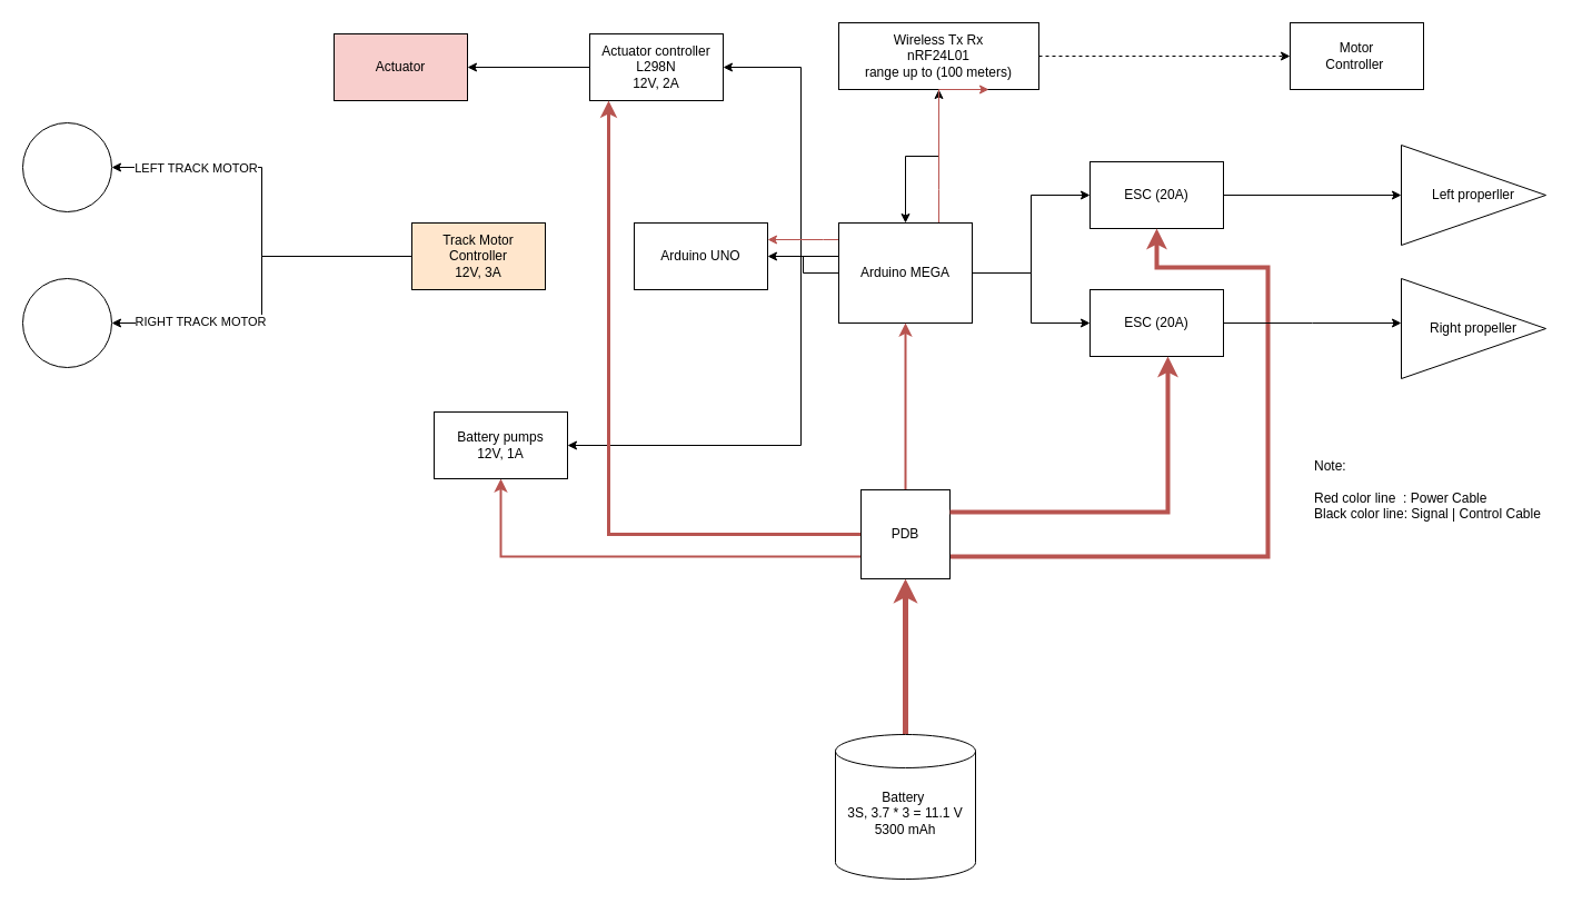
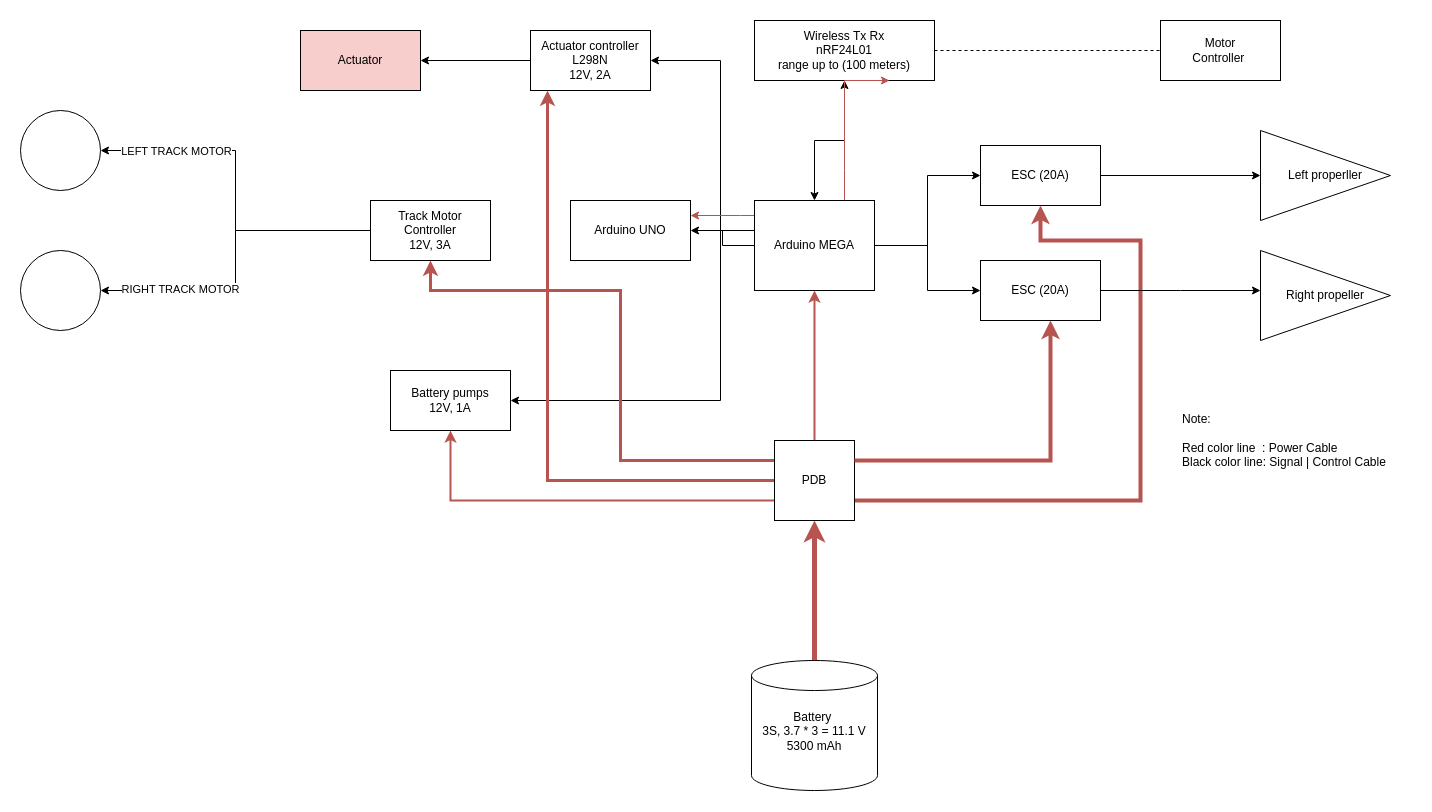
  <mxCell id="0" />
  <mxCell id="1" parent="0" />
  <mxCell id="2" style="edgeStyle=orthogonalEdgeStyle;rounded=0;orthogonalLoop=1;jettySize=auto;html=1;entryX=0.5;entryY=0;entryDx=0;entryDy=0;startArrow=classic;startFill=1;" parent="1" source="3" target="11" edge="1"><mxGeometry relative="1" as="geometry" /></mxCell>
  <mxCell id="3" value="Wireless Tx Rx&lt;div&gt;nRF24L01 &lt;br&gt;range up to (100 meters)&lt;/div&gt;" style="rounded=0;whiteSpace=wrap;html=1;" parent="1" vertex="1"><mxGeometry x="754" y="20" width="180" height="60" as="geometry" /></mxCell>
  <mxCell id="4" value="Motor&lt;br&gt;Controller&amp;nbsp;" style="rounded=0;whiteSpace=wrap;html=1;" parent="1" vertex="1"><mxGeometry x="1160" y="20" width="120" height="60" as="geometry" /></mxCell>
  <mxCell id="5" style="edgeStyle=orthogonalEdgeStyle;rounded=0;orthogonalLoop=1;jettySize=auto;html=1;entryX=1;entryY=0.5;entryDx=0;entryDy=0;" parent="1" source="11" target="22" edge="1"><mxGeometry relative="1" as="geometry"><Array as="points"><mxPoint x="720" y="230" /><mxPoint x="720" y="60" /></Array></mxGeometry></mxCell>
  <mxCell id="6" style="edgeStyle=orthogonalEdgeStyle;rounded=0;orthogonalLoop=1;jettySize=auto;html=1;entryX=0;entryY=0.5;entryDx=0;entryDy=0;" parent="1" source="11" target="25" edge="1"><mxGeometry relative="1" as="geometry" /></mxCell>
  <mxCell id="7" style="edgeStyle=orthogonalEdgeStyle;rounded=0;orthogonalLoop=1;jettySize=auto;html=1;entryX=0;entryY=0.5;entryDx=0;entryDy=0;" parent="1" source="11" target="35" edge="1"><mxGeometry relative="1" as="geometry" /></mxCell>
  <mxCell id="8" style="edgeStyle=orthogonalEdgeStyle;rounded=0;orthogonalLoop=1;jettySize=auto;html=1;entryX=1;entryY=0.5;entryDx=0;entryDy=0;" parent="1" source="11" target="37" edge="1"><mxGeometry relative="1" as="geometry"><Array as="points"><mxPoint x="720" y="230" /><mxPoint x="720" y="400" /></Array></mxGeometry></mxCell>
  <mxCell id="9" style="edgeStyle=orthogonalEdgeStyle;rounded=0;orthogonalLoop=1;jettySize=auto;html=1;entryX=0.75;entryY=1;entryDx=0;entryDy=0;fillColor=#f8cecc;strokeColor=#b85450;" parent="1" source="11" target="3" edge="1"><mxGeometry relative="1" as="geometry"><Array as="points"><mxPoint x="844" y="170" /><mxPoint x="844" y="170" /></Array></mxGeometry></mxCell>
  <mxCell id="10" style="edgeStyle=orthogonalEdgeStyle;rounded=0;orthogonalLoop=1;jettySize=auto;html=1;entryX=1;entryY=0.25;entryDx=0;entryDy=0;fillColor=#f8cecc;strokeColor=#b85450;" edge="1" parent="1" source="11" target="41"><mxGeometry relative="1" as="geometry"><Array as="points"><mxPoint x="740" y="215" /><mxPoint x="740" y="215" /></Array></mxGeometry></mxCell>
  <mxCell id="11" value="Arduino MEGA" style="whiteSpace=wrap;html=1;" parent="1" vertex="1"><mxGeometry x="754" y="200" width="120" height="90" as="geometry" /></mxCell>
  <mxCell id="12" value="Left properller" style="triangle;whiteSpace=wrap;html=1;align=center;" parent="1" vertex="1"><mxGeometry x="1260" y="130" width="130" height="90" as="geometry" /></mxCell>
- <mxCell id="13" value="" style="endArrow=classic;dashed=1;html=1;rounded=0;entryX=0;entryY=0.5;entryDx=0;entryDy=0;exitX=1;exitY=0.5;exitDx=0;exitDy=0;" parent="1" source="3" target="4" edge="1"><mxGeometry width="50" height="50" relative="1" as="geometry"><mxPoint x="850" y="110" as="sourcePoint" /><mxPoint x="900" y="60" as="targetPoint" /></mxGeometry></mxCell>
+ <mxCell id="13" value="" style="endArrow=none;dashed=1;html=1;rounded=0;entryX=0;entryY=0.5;entryDx=0;entryDy=0;exitX=1;exitY=0.5;exitDx=0;exitDy=0;" parent="1" source="3" target="4" edge="1"><mxGeometry width="50" height="50" relative="1" as="geometry"><mxPoint x="850" y="110" as="sourcePoint" /><mxPoint x="900" y="60" as="targetPoint" /></mxGeometry></mxCell>
  <mxCell id="14" style="edgeStyle=orthogonalEdgeStyle;rounded=0;orthogonalLoop=1;jettySize=auto;html=1;entryX=0.5;entryY=1;entryDx=0;entryDy=0;strokeWidth=5;fillColor=#f8cecc;strokeColor=#b85450;" parent="1" source="15" target="33" edge="1"><mxGeometry relative="1" as="geometry" /></mxCell>
  <mxCell id="15" value="Battery&amp;nbsp;&lt;br&gt;3S, 3.7 * 3 = 11.1 V&lt;div&gt;5300 mAh&lt;br&gt;&lt;div&gt;&lt;br&gt;&lt;/div&gt;&lt;/div&gt;" style="shape=cylinder3;whiteSpace=wrap;html=1;boundedLbl=1;backgroundOutline=1;size=15;" parent="1" vertex="1"><mxGeometry x="751" y="660" width="126" height="130" as="geometry" /></mxCell>
  <mxCell id="16" style="edgeStyle=orthogonalEdgeStyle;rounded=0;orthogonalLoop=1;jettySize=auto;html=1;entryX=1;entryY=0.5;entryDx=0;entryDy=0;" edge="1" parent="1" source="20" target="26"><mxGeometry relative="1" as="geometry" /></mxCell>
  <mxCell id="17" value="LEFT TRACK MOTOR" style="edgeLabel;html=1;align=center;verticalAlign=middle;resizable=0;points=[];" vertex="1" connectable="0" parent="16"><mxGeometry x="0.571" relative="1" as="geometry"><mxPoint as="offset" /></mxGeometry></mxCell>
  <mxCell id="18" style="edgeStyle=orthogonalEdgeStyle;rounded=0;orthogonalLoop=1;jettySize=auto;html=1;entryX=1;entryY=0.5;entryDx=0;entryDy=0;" edge="1" parent="1" source="20" target="27"><mxGeometry relative="1" as="geometry" /></mxCell>
  <mxCell id="19" value="RIGHT TRACK MOTOR" style="edgeLabel;html=1;align=center;verticalAlign=middle;resizable=0;points=[];" vertex="1" connectable="0" parent="18"><mxGeometry x="0.521" y="-2" relative="1" as="geometry"><mxPoint as="offset" /></mxGeometry></mxCell>
- <mxCell id="20" value="Track Motor Controller&lt;br&gt;12V, 3A" style="whiteSpace=wrap;html=1;fillColor=#ffe6cc;" parent="1" vertex="1"><mxGeometry x="370" y="200" width="120" height="60" as="geometry" /></mxCell>
+ <mxCell id="20" value="Track Motor Controller&lt;br&gt;12V, 3A" style="whiteSpace=wrap;html=1;" parent="1" vertex="1"><mxGeometry x="370" y="200" width="120" height="60" as="geometry" /></mxCell>
  <mxCell id="21" style="edgeStyle=orthogonalEdgeStyle;rounded=0;orthogonalLoop=1;jettySize=auto;html=1;entryX=1;entryY=0.5;entryDx=0;entryDy=0;" parent="1" source="22" target="23" edge="1"><mxGeometry relative="1" as="geometry" /></mxCell>
  <mxCell id="22" value="Actuator controller&lt;br&gt;L298N&lt;br&gt;12V, 2A" style="rounded=0;whiteSpace=wrap;html=1;" parent="1" vertex="1"><mxGeometry x="530" y="30" width="120" height="60" as="geometry" /></mxCell>
  <mxCell id="23" value="Actuator" style="rounded=0;whiteSpace=wrap;html=1;fillColor=#f8cecc;" parent="1" vertex="1"><mxGeometry x="300" y="30" width="120" height="60" as="geometry" /></mxCell>
  <mxCell id="24" style="edgeStyle=orthogonalEdgeStyle;rounded=0;orthogonalLoop=1;jettySize=auto;html=1;entryX=0;entryY=0.5;entryDx=0;entryDy=0;" parent="1" source="25" target="12" edge="1"><mxGeometry relative="1" as="geometry" /></mxCell>
  <mxCell id="25" value="ESC (20A)" style="rounded=0;whiteSpace=wrap;html=1;" parent="1" vertex="1"><mxGeometry x="980" y="145" width="120" height="60" as="geometry" /></mxCell>
  <mxCell id="26" value="" style="ellipse;whiteSpace=wrap;html=1;aspect=fixed;" parent="1" vertex="1"><mxGeometry x="20" y="110" width="80" height="80" as="geometry" /></mxCell>
  <mxCell id="27" value="" style="ellipse;whiteSpace=wrap;html=1;aspect=fixed;" parent="1" vertex="1"><mxGeometry x="20" y="250" width="80" height="80" as="geometry" /></mxCell>
  <mxCell id="28" style="edgeStyle=orthogonalEdgeStyle;rounded=0;orthogonalLoop=1;jettySize=auto;html=1;entryX=0.5;entryY=1;entryDx=0;entryDy=0;fillColor=#f8cecc;strokeColor=#b85450;strokeWidth=2;" parent="1" source="33" target="11" edge="1"><mxGeometry relative="1" as="geometry" /></mxCell>
  <mxCell id="29" style="edgeStyle=orthogonalEdgeStyle;rounded=0;orthogonalLoop=1;jettySize=auto;html=1;entryX=0.5;entryY=1;entryDx=0;entryDy=0;strokeWidth=4;fillColor=#f8cecc;strokeColor=#b85450;" parent="1" source="33" target="25" edge="1"><mxGeometry relative="1" as="geometry"><Array as="points"><mxPoint x="1140" y="500" /><mxPoint x="1140" y="240" /><mxPoint x="1040" y="240" /></Array></mxGeometry></mxCell>
+ <mxCell id="30" style="edgeStyle=orthogonalEdgeStyle;rounded=0;orthogonalLoop=1;jettySize=auto;html=1;entryX=0.5;entryY=1;entryDx=0;entryDy=0;strokeWidth=3;fillColor=#f8cecc;strokeColor=#b85450;" parent="1" source="33" target="20" edge="1"><mxGeometry relative="1" as="geometry"><Array as="points"><mxPoint x="620" y="460" /><mxPoint x="620" y="290" /><mxPoint x="430" y="290" /></Array></mxGeometry></mxCell>
  <mxCell id="31" style="edgeStyle=orthogonalEdgeStyle;rounded=0;orthogonalLoop=1;jettySize=auto;html=1;strokeWidth=3;fillColor=#f8cecc;strokeColor=#b85450;exitX=0;exitY=0.5;exitDx=0;exitDy=0;" parent="1" source="33" edge="1"><mxGeometry relative="1" as="geometry"><mxPoint x="770" y="480" as="sourcePoint" /><mxPoint x="547" y="90" as="targetPoint" /><Array as="points"><mxPoint x="547" y="480" /></Array></mxGeometry></mxCell>
  <mxCell id="32" style="edgeStyle=orthogonalEdgeStyle;rounded=0;orthogonalLoop=1;jettySize=auto;html=1;entryX=0.5;entryY=1;entryDx=0;entryDy=0;fillColor=#f8cecc;strokeColor=#b85450;strokeWidth=2;" parent="1" source="33" target="37" edge="1"><mxGeometry relative="1" as="geometry"><Array as="points"><mxPoint x="450" y="500" /></Array></mxGeometry></mxCell>
  <mxCell id="33" value="PDB" style="whiteSpace=wrap;html=1;aspect=fixed;" parent="1" vertex="1"><mxGeometry x="774" y="440" width="80" height="80" as="geometry" /></mxCell>
  <mxCell id="34" style="edgeStyle=orthogonalEdgeStyle;rounded=0;orthogonalLoop=1;jettySize=auto;html=1;entryX=0;entryY=0.5;entryDx=0;entryDy=0;" parent="1" source="35" edge="1"><mxGeometry relative="1" as="geometry"><mxPoint x="1260" y="290" as="targetPoint" /></mxGeometry></mxCell>
  <mxCell id="35" value="ESC (20A)" style="rounded=0;whiteSpace=wrap;html=1;" parent="1" vertex="1"><mxGeometry x="980" y="260" width="120" height="60" as="geometry" /></mxCell>
  <mxCell id="36" style="edgeStyle=orthogonalEdgeStyle;rounded=0;orthogonalLoop=1;jettySize=auto;html=1;strokeWidth=4;fillColor=#f8cecc;strokeColor=#b85450;exitX=1;exitY=0.25;exitDx=0;exitDy=0;" parent="1" source="33" edge="1"><mxGeometry relative="1" as="geometry"><mxPoint x="864" y="490" as="sourcePoint" /><mxPoint x="1050" y="320" as="targetPoint" /><Array as="points"><mxPoint x="1050" y="460" /><mxPoint x="1050" y="320" /></Array></mxGeometry></mxCell>
  <mxCell id="37" value="Battery pumps&lt;div&gt;12V, 1A&lt;/div&gt;" style="whiteSpace=wrap;html=1;" parent="1" vertex="1"><mxGeometry x="390" y="370" width="120" height="60" as="geometry" /></mxCell>
  <mxCell id="38" value="Right propeller" style="triangle;whiteSpace=wrap;html=1;align=center;" parent="1" vertex="1"><mxGeometry x="1260" y="250" width="130" height="90" as="geometry" /></mxCell>
  <mxCell id="39" value="&lt;div&gt;Note:&amp;nbsp;&lt;/div&gt;&lt;div&gt;&lt;br&gt;&lt;/div&gt;Red color line&amp;nbsp; : Power Cable&lt;div&gt;Black color line: Signal | Control Cable&lt;/div&gt;" style="text;html=1;align=left;verticalAlign=middle;resizable=0;points=[];autosize=1;strokeColor=none;fillColor=none;" parent="1" vertex="1"><mxGeometry x="1180" y="405" width="230" height="70" as="geometry" /></mxCell>
  <mxCell id="40" value="" style="edgeStyle=orthogonalEdgeStyle;rounded=0;orthogonalLoop=1;jettySize=auto;html=1;entryX=1;entryY=0.5;entryDx=0;entryDy=0;" edge="1" parent="1" source="11" target="41"><mxGeometry relative="1" as="geometry"><mxPoint x="754" y="230" as="sourcePoint" /><mxPoint x="400" y="290" as="targetPoint" /></mxGeometry></mxCell>
  <mxCell id="41" value="Arduino UNO" style="whiteSpace=wrap;html=1;" vertex="1" parent="1"><mxGeometry x="570" y="200" width="120" height="60" as="geometry" /></mxCell>
